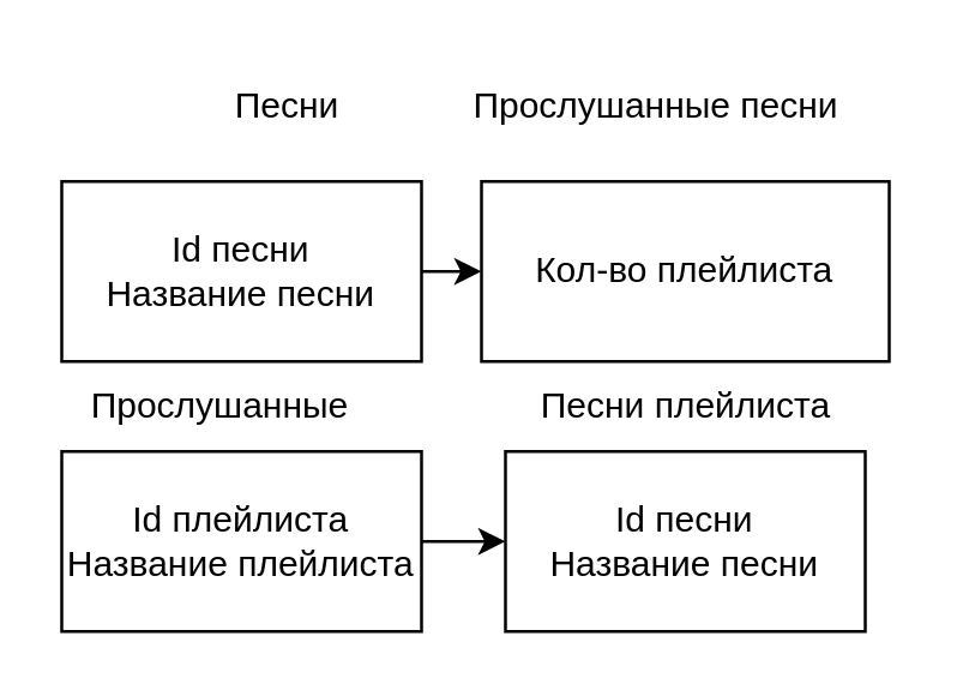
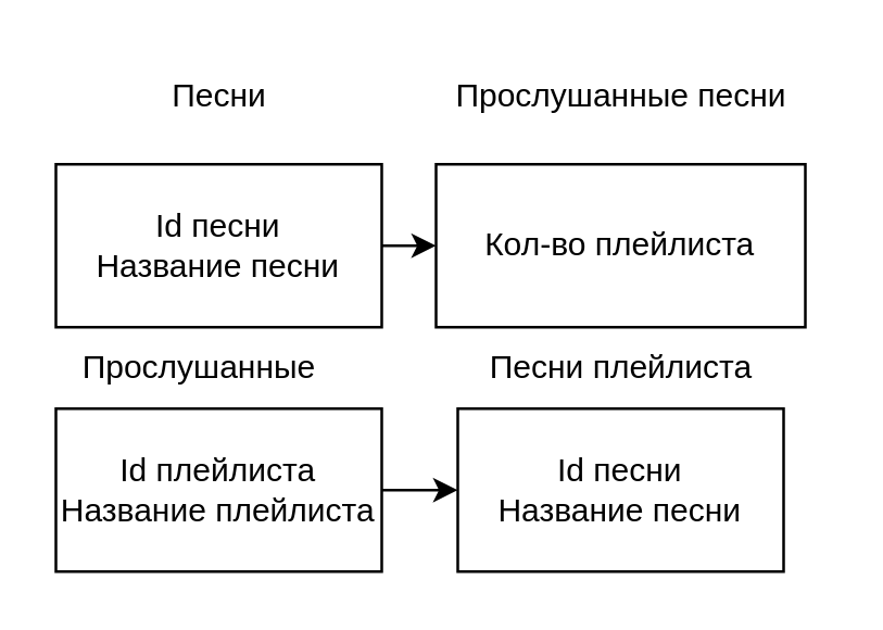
  <mxCell id="0" />
  <mxCell id="1" parent="0" />
  <mxCell id="2" value="Id песни&lt;div&gt;Название песни&lt;/div&gt;" style="rounded=0;whiteSpace=wrap;html=1;" vertex="1" parent="1"><mxGeometry x="20" y="60" width="120" height="60" as="geometry" /></mxCell>
  <mxCell id="3" value="Кол-во плейлиста" style="rounded=0;whiteSpace=wrap;html=1;" vertex="1" parent="1"><mxGeometry x="160" y="60" width="136" height="60" as="geometry" /></mxCell>
  <mxCell id="4" value="Id плейлиста&lt;div&gt;Название плейлиста&lt;/div&gt;" style="rounded=0;whiteSpace=wrap;html=1;" vertex="1" parent="1"><mxGeometry x="20" y="150" width="120" height="60" as="geometry" /></mxCell>
  <mxCell id="5" value="Id песни&lt;div&gt;Название песни&lt;/div&gt;" style="rounded=0;whiteSpace=wrap;html=1;" vertex="1" parent="1"><mxGeometry x="168" y="150" width="120" height="60" as="geometry" /></mxCell>
  <mxCell id="6" value="" style="endArrow=classic;html=1;rounded=0;" edge="1" parent="1" source="2" target="3"><mxGeometry width="50" height="50" relative="1" as="geometry"><mxPoint x="260" y="180" as="sourcePoint" /><mxPoint x="310" y="130" as="targetPoint" /></mxGeometry></mxCell>
  <mxCell id="7" value="" style="endArrow=classic;html=1;rounded=0;" edge="1" parent="1" source="4" target="5"><mxGeometry width="50" height="50" relative="1" as="geometry"><mxPoint x="150" y="100" as="sourcePoint" /><mxPoint x="170" y="100" as="targetPoint" /></mxGeometry></mxCell>
- <mxCell id="8" value="Прослушанные песни" style="text;html=1;align=center;verticalAlign=middle;resizable=0;points=[];autosize=1;strokeColor=none;fillColor=none;" vertex="1" parent="1"><mxGeometry x="143" y="20" width="150" height="30" as="geometry" /></mxCell>
- <mxCell id="9" value="Песни" style="text;html=1;align=center;verticalAlign=middle;resizable=0;points=[];autosize=1;strokeColor=none;fillColor=none;" vertex="1" parent="1"><mxGeometry x="65" y="20" width="60" height="30" as="geometry" /></mxCell>
+ <mxCell id="8" value="Прослушанные песни" style="text;html=1;align=center;verticalAlign=middle;resizable=0;points=[];autosize=1;strokeColor=none;fillColor=none;" vertex="1" parent="1"><mxGeometry x="153" y="20" width="150" height="30" as="geometry" /></mxCell>
+ <mxCell id="9" value="Песни" style="text;html=1;align=center;verticalAlign=middle;resizable=0;points=[];autosize=1;strokeColor=none;fillColor=none;" vertex="1" parent="1"><mxGeometry x="50" y="20" width="60" height="30" as="geometry" /></mxCell>
  <mxCell id="10" value="Прослушанные&lt;span style=&quot;white-space: pre;&quot;&gt;&#09;&lt;/span&gt;" style="text;html=1;align=center;verticalAlign=middle;resizable=0;points=[];autosize=1;strokeColor=none;fillColor=none;" vertex="1" parent="1"><mxGeometry x="33" y="120" width="100" height="30" as="geometry" /></mxCell>
  <mxCell id="11" value="Песни плейлиста" style="text;html=1;align=center;verticalAlign=middle;resizable=0;points=[];autosize=1;strokeColor=none;fillColor=none;" vertex="1" parent="1"><mxGeometry x="168" y="120" width="120" height="30" as="geometry" /></mxCell>
